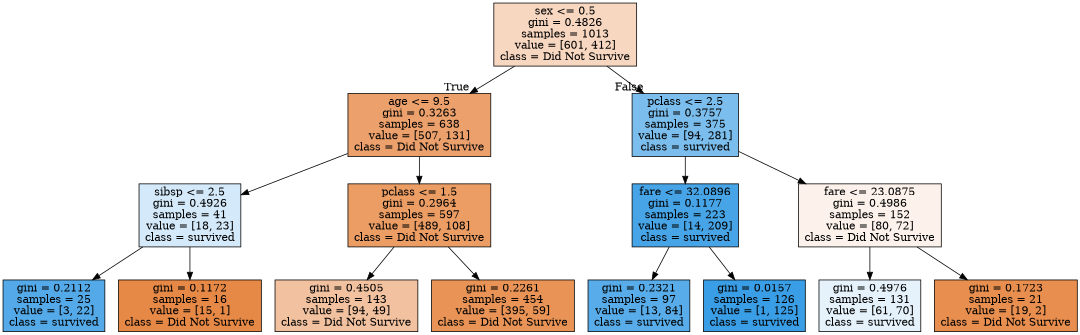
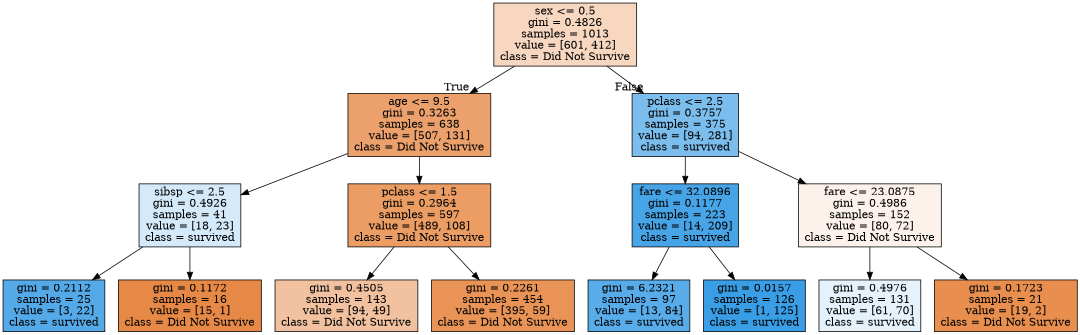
  digraph {
    ranksep=equally
    splines=polyline
    node [color=black shape=box style=filled]
    n1 [fillcolor="#e5813950" label="sex <= 0.5\ngini = 0.4826\nsamples = 1013\nvalue = [601, 412]\nclass = Did Not Survive"]
    n2 [fillcolor="#e58139bd" label="age <= 9.5\ngini = 0.3263\nsamples = 638\nvalue = [507, 131]\nclass = Did Not Survive"]
    n3 [fillcolor="#399de5aa" label="pclass <= 2.5\ngini = 0.3757\nsamples = 375\nvalue = [94, 281]\nclass = survived"]
    n4 [fillcolor="#399de537" label="sibsp <= 2.5\ngini = 0.4926\nsamples = 41\nvalue = [18, 23]\nclass = survived"]
    n5 [fillcolor="#e58139c7" label="pclass <= 1.5\ngini = 0.2964\nsamples = 597\nvalue = [489, 108]\nclass = Did Not Survive"]
    n6 [fillcolor="#399de5ee" label="fare <= 32.0896\ngini = 0.1177\nsamples = 223\nvalue = [14, 209]\nclass = survived"]
    n7 [fillcolor="#e5813919" label="fare <= 23.0875\ngini = 0.4986\nsamples = 152\nvalue = [80, 72]\nclass = Did Not Survive"]
    n8 [fillcolor="#399de5dc" label="gini = 0.2112\nsamples = 25\nvalue = [3, 22]\nclass = survived"]
    n9 [fillcolor="#e58139ee" label="gini = 0.1172\nsamples = 16\nvalue = [15, 1]\nclass = Did Not Survive"]
    n10 [fillcolor="#e581397a" label="gini = 0.4505\nsamples = 143\nvalue = [94, 49]\nclass = Did Not Survive"]
    n11 [fillcolor="#e58139d9" label="gini = 0.2261\nsamples = 454\nvalue = [395, 59]\nclass = Did Not Survive"]
-   n12 [fillcolor="#399de5d8" label="gini = 0.2321\nsamples = 97\nvalue = [13, 84]\nclass = survived"]
+   n12 [fillcolor="#399de5d8" label="gini = 6.2321\nsamples = 97\nvalue = [13, 84]\nclass = survived"]
    n13 [fillcolor="#399de5fd" label="gini = 0.0157\nsamples = 126\nvalue = [1, 125]\nclass = survived"]
    n14 [fillcolor="#399de521" label="gini = 0.4976\nsamples = 131\nvalue = [61, 70]\nclass = survived"]
    n15 [fillcolor="#e58139e4" label="gini = 0.1723\nsamples = 21\nvalue = [19, 2]\nclass = Did Not Survive"]
    subgraph sub_1 {
      rank=same
      n1
    }
    subgraph sub_2 {
      rank=same
      n2
      n3
    }
    subgraph sub_3 {
      rank=same
      n4
      n5
      n6
      n7
    }
    subgraph sub_4 {
      rank=same
      n8
      n9
      n10
      n11
      n12
      n13
      n14
      n15
    }
    n1 -> n2 [headlabel=True labelangle=45 labeldistance=2.5]
    n1 -> n3 [headlabel=False labelangle=-45 labeldistance=2.5]
    n2 -> n4
    n2 -> n5
    n3 -> n6
    n3 -> n7
    n4 -> n8
    n4 -> n9
    n5 -> n10
    n5 -> n11
    n6 -> n12
    n6 -> n13
    n7 -> n14
    n7 -> n15
  }
